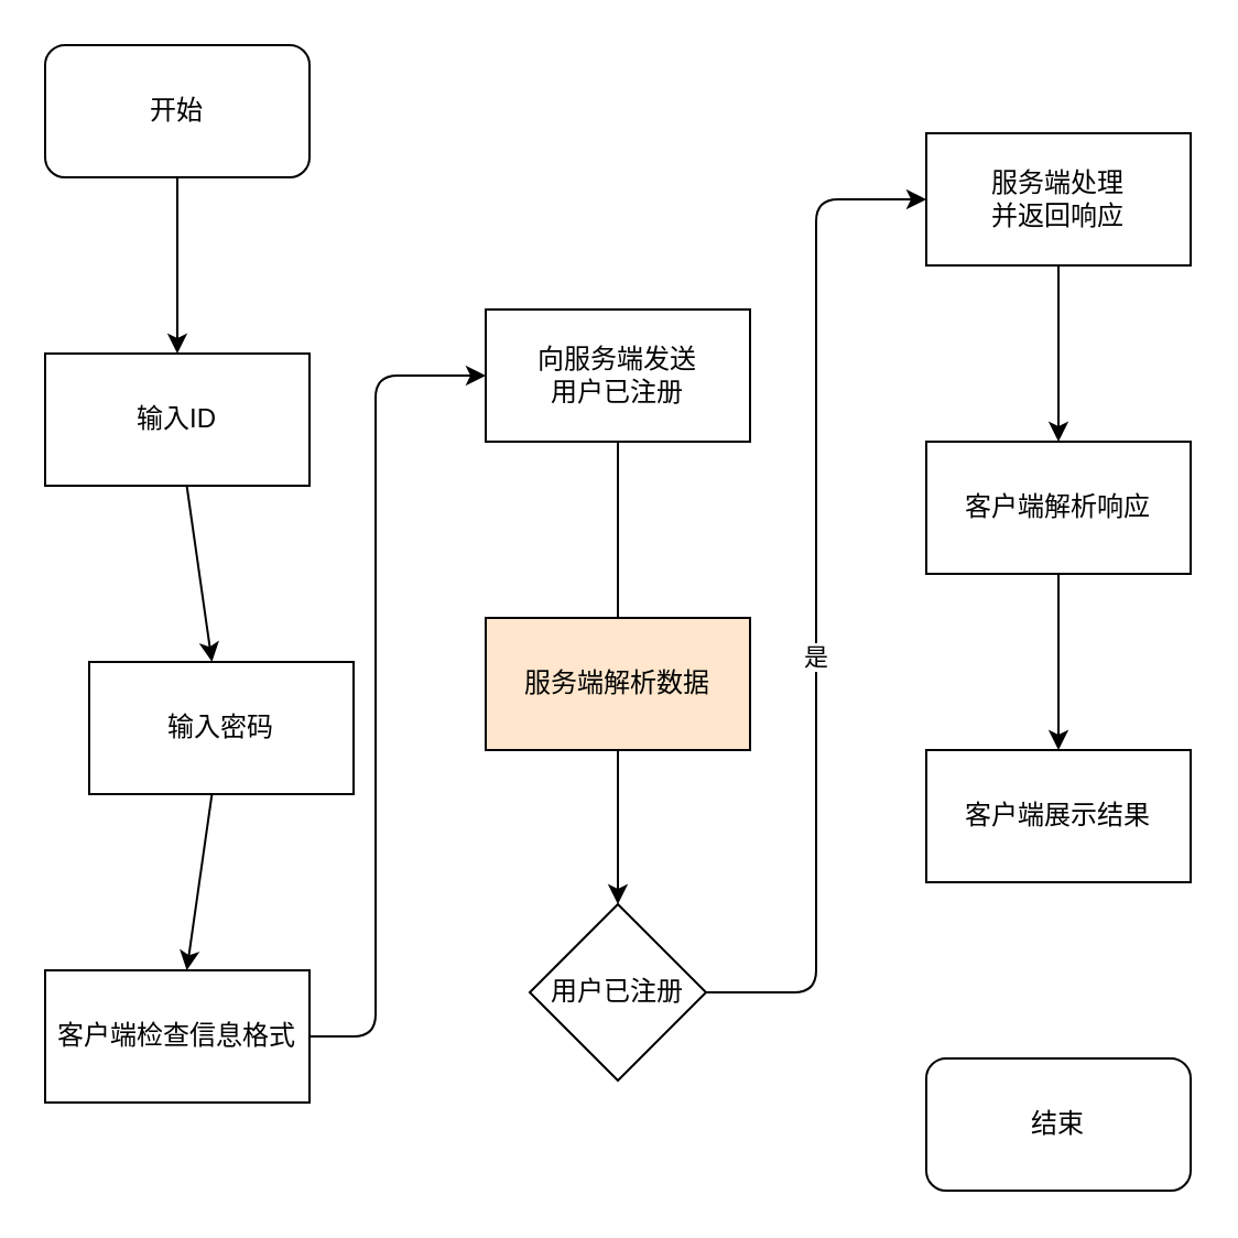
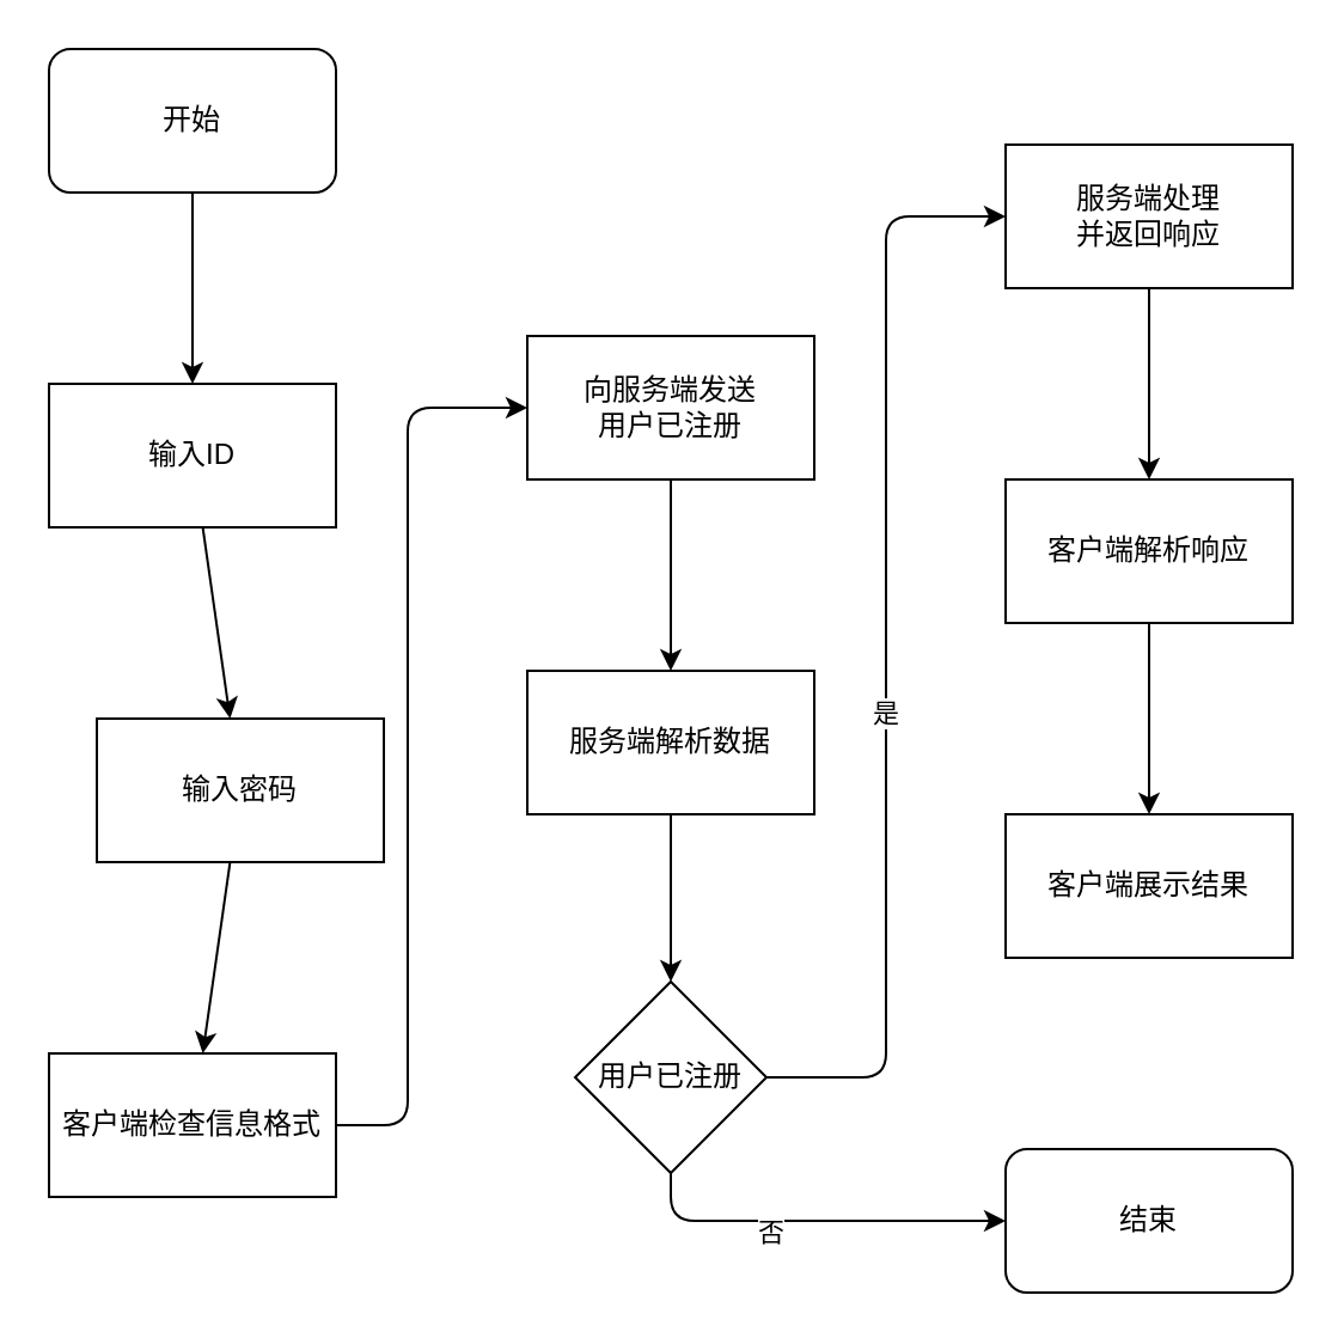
  <mxCell id="0" />
  <mxCell id="1" parent="0" />
  <mxCell id="2" style="edgeStyle=none;html=1;exitX=0.5;exitY=1;exitDx=0;exitDy=0;entryX=0.5;entryY=0;entryDx=0;entryDy=0;" parent="1" source="3" target="5" edge="1"><mxGeometry relative="1" as="geometry" /></mxCell>
  <mxCell id="3" value="开始" style="rounded=1;whiteSpace=wrap;html=1;" parent="1" vertex="1"><mxGeometry x="20" y="20" width="120" height="60" as="geometry" /></mxCell>
  <mxCell id="4" value="" style="edgeStyle=none;html=1;" parent="1" source="5" target="7" edge="1"><mxGeometry relative="1" as="geometry" /></mxCell>
  <mxCell id="5" value="输入ID" style="rounded=0;whiteSpace=wrap;html=1;" parent="1" vertex="1"><mxGeometry x="20" y="160" width="120" height="60" as="geometry" /></mxCell>
  <mxCell id="6" value="" style="edgeStyle=none;html=1;" parent="1" source="7" target="9" edge="1"><mxGeometry relative="1" as="geometry" /></mxCell>
  <mxCell id="7" value="输入密码" style="whiteSpace=wrap;html=1;rounded=0;" parent="1" vertex="1"><mxGeometry x="40" y="300" width="120" height="60" as="geometry" /></mxCell>
  <mxCell id="8" style="edgeStyle=none;html=1;exitX=1;exitY=0.5;exitDx=0;exitDy=0;entryX=0;entryY=0.5;entryDx=0;entryDy=0;" parent="1" source="9" target="11" edge="1"><mxGeometry relative="1" as="geometry"><mxPoint x="210" y="130" as="targetPoint" /><Array as="points"><mxPoint x="170" y="470" /><mxPoint x="170" y="270" /><mxPoint x="170" y="170" /></Array></mxGeometry></mxCell>
  <mxCell id="9" value="客户端检查信息格式" style="whiteSpace=wrap;html=1;rounded=0;" parent="1" vertex="1"><mxGeometry x="20" y="440" width="120" height="60" as="geometry" /></mxCell>
- <mxCell id="10" value="" style="edgeStyle=none;html=1;endArrow=none;" parent="1" source="11" target="13" edge="1"><mxGeometry relative="1" as="geometry" /></mxCell>
+ <mxCell id="10" value="" style="edgeStyle=none;html=1;" parent="1" source="11" target="13" edge="1"><mxGeometry relative="1" as="geometry" /></mxCell>
  <mxCell id="11" value="向服务端发送&lt;br&gt;用户已注册" style="whiteSpace=wrap;html=1;rounded=0;" parent="1" vertex="1"><mxGeometry x="220" y="140" width="120" height="60" as="geometry" /></mxCell>
  <mxCell id="12" value="" style="edgeStyle=none;html=1;" parent="1" source="13" target="18" edge="1"><mxGeometry relative="1" as="geometry" /></mxCell>
- <mxCell id="13" value="服务端解析数据" style="whiteSpace=wrap;html=1;rounded=0;fillColor=#ffe6cc;" parent="1" vertex="1"><mxGeometry x="220" y="280" width="120" height="60" as="geometry" /></mxCell>
+ <mxCell id="13" value="服务端解析数据" style="whiteSpace=wrap;html=1;rounded=0;" parent="1" vertex="1"><mxGeometry x="220" y="280" width="120" height="60" as="geometry" /></mxCell>
  <mxCell id="14" value="" style="edgeStyle=none;html=1;" parent="1" source="18" target="20" edge="1"><mxGeometry relative="1" as="geometry"><Array as="points"><mxPoint x="370" y="450" /><mxPoint x="370" y="90" /></Array></mxGeometry></mxCell>
  <mxCell id="15" value="是" style="edgeLabel;html=1;align=center;verticalAlign=middle;resizable=0;points=[];" parent="14" vertex="1" connectable="0"><mxGeometry x="-0.119" y="1" relative="1" as="geometry"><mxPoint as="offset" /></mxGeometry></mxCell>
+ <mxCell id="16" style="edgeStyle=none;html=1;exitX=0.5;exitY=1;exitDx=0;exitDy=0;entryX=0;entryY=0.5;entryDx=0;entryDy=0;" parent="1" source="18" target="24" edge="1"><mxGeometry relative="1" as="geometry"><Array as="points"><mxPoint x="280" y="510" /></Array></mxGeometry></mxCell>
+ <mxCell id="17" value="否" style="edgeLabel;html=1;align=center;verticalAlign=middle;resizable=0;points=[];" parent="16" vertex="1" connectable="0"><mxGeometry x="-0.237" y="-4" relative="1" as="geometry"><mxPoint as="offset" /></mxGeometry></mxCell>
  <mxCell id="18" value="用户已注册" style="rhombus;whiteSpace=wrap;html=1;rounded=0;" parent="1" vertex="1"><mxGeometry x="240" y="410" width="80" height="80" as="geometry" /></mxCell>
  <mxCell id="19" value="" style="edgeStyle=none;html=1;" parent="1" source="20" target="22" edge="1"><mxGeometry relative="1" as="geometry" /></mxCell>
  <mxCell id="20" value="服务端处理&lt;br&gt;并返回响应" style="whiteSpace=wrap;html=1;rounded=0;" parent="1" vertex="1"><mxGeometry x="420" y="60" width="120" height="60" as="geometry" /></mxCell>
  <mxCell id="21" value="" style="edgeStyle=none;html=1;" parent="1" source="22" target="23" edge="1"><mxGeometry relative="1" as="geometry" /></mxCell>
  <mxCell id="22" value="客户端解析响应" style="whiteSpace=wrap;html=1;rounded=0;" parent="1" vertex="1"><mxGeometry x="420" y="200" width="120" height="60" as="geometry" /></mxCell>
  <mxCell id="23" value="客户端展示结果" style="whiteSpace=wrap;html=1;rounded=0;" parent="1" vertex="1"><mxGeometry x="420" y="340" width="120" height="60" as="geometry" /></mxCell>
  <mxCell id="24" value="结束" style="rounded=1;whiteSpace=wrap;html=1;" parent="1" vertex="1"><mxGeometry x="420" y="480" width="120" height="60" as="geometry" /></mxCell>
